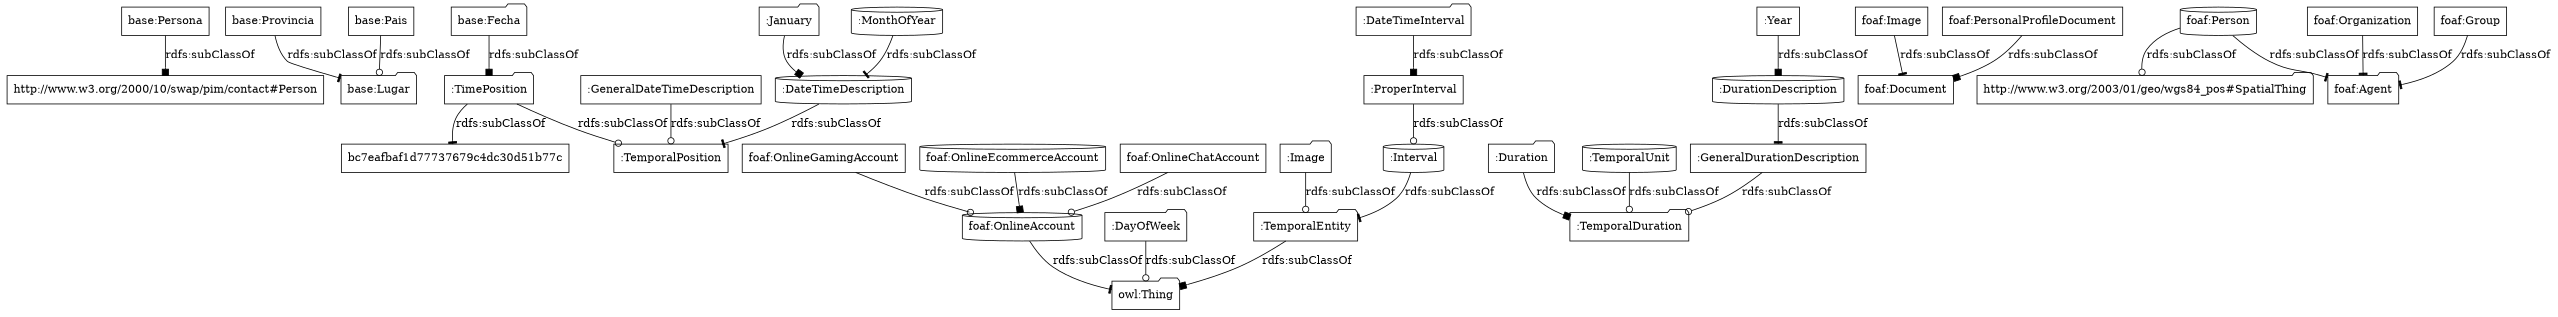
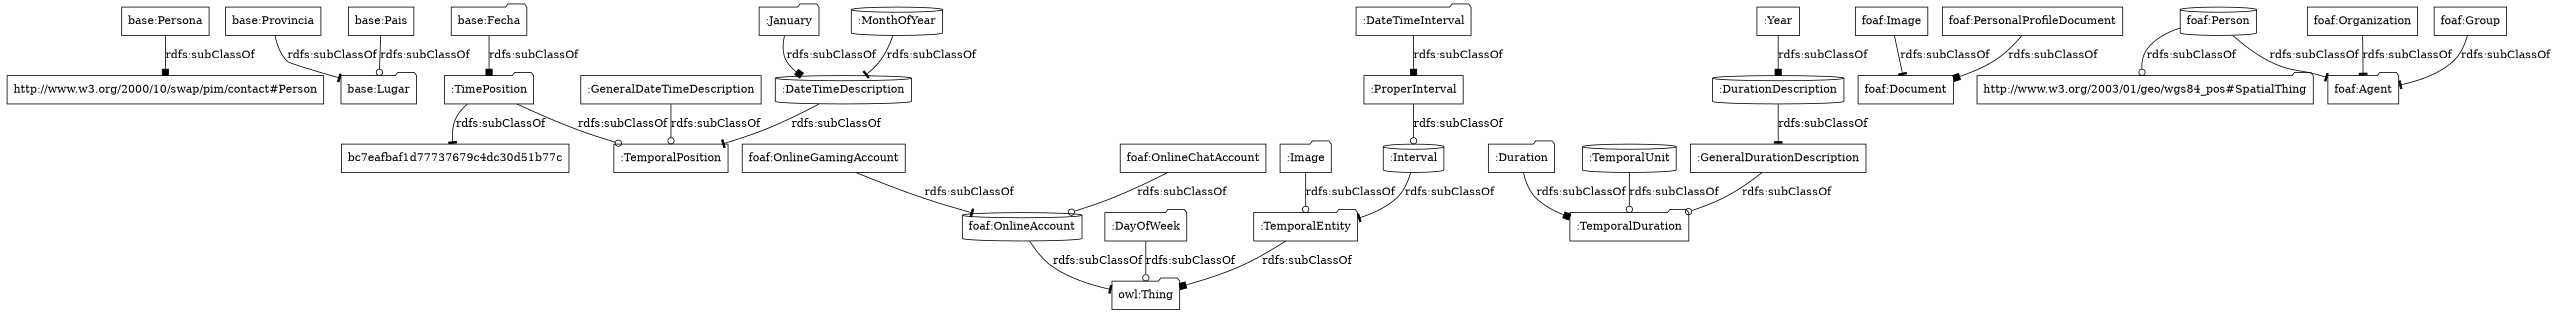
  digraph {
    rankdir=TB
    node [color=black shape=box]
    edge [arrowhead=tee]
    "base:Persona"
    "http://www.w3.org/2000/10/swap/pim/contact#Person"
    "base:Lugar" [shape=folder]
    "base:Provincia"
    "base:Fecha" [shape=folder]
    ":TimePosition" [shape=folder]
    ":TemporalPosition"
    bc7eafbaf1d77737679c4dc30d51b77c
    "base:Pais"
    ":GeneralDateTimeDescription"
    ":DateTimeInterval" [shape=folder]
    ":ProperInterval"
    ":Interval" [shape=cylinder]
    ":DurationDescription" [shape=cylinder]
    ":GeneralDurationDescription"
    ":TemporalDuration" [shape=folder]
    ":Duration" [shape=folder]
    ":January" [shape=folder]
    ":DateTimeDescription" [shape=cylinder]
    ":TemporalEntity" [shape=folder]
    "owl:Thing" [shape=folder]
    ":Year"
    ":MonthOfYear" [shape=cylinder]
    ":TemporalUnit" [shape=cylinder]
    n25 [label=":Image" shape=folder]
    ":DayOfWeek" [shape=folder]
    "foaf:Image"
    "foaf:Document"
    "foaf:OnlineAccount" [shape=cylinder]
    "foaf:Person" [shape=cylinder]
    "foaf:Agent" [shape=folder]
    "http://www.w3.org/2003/01/geo/wgs84_pos#SpatialThing" [shape=folder]
    "foaf:OnlineChatAccount"
    "foaf:PersonalProfileDocument"
    "foaf:OnlineGamingAccount"
    "foaf:Organization"
    "foaf:Group"
-   "foaf:OnlineEcommerceAccount" [shape=cylinder]
    "base:Persona" -> "http://www.w3.org/2000/10/swap/pim/contact#Person" [arrowhead=box label="rdfs:subClassOf"]
    "base:Provincia" -> "base:Lugar" [label="rdfs:subClassOf"]
    "base:Fecha" -> ":TimePosition" [arrowhead=box label="rdfs:subClassOf"]
    ":TimePosition" -> ":TemporalPosition" [arrowhead=odot label="rdfs:subClassOf"]
    ":TimePosition" -> bc7eafbaf1d77737679c4dc30d51b77c [label="rdfs:subClassOf"]
    "base:Pais" -> "base:Lugar" [arrowhead=odot label="rdfs:subClassOf"]
    ":GeneralDateTimeDescription" -> ":TemporalPosition" [arrowhead=odot label="rdfs:subClassOf"]
    ":DateTimeInterval" -> ":ProperInterval" [arrowhead=box label="rdfs:subClassOf"]
    ":ProperInterval" -> ":Interval" [arrowhead=odot label="rdfs:subClassOf"]
    ":Interval" -> ":TemporalEntity" [label="rdfs:subClassOf"]
    ":DurationDescription" -> ":GeneralDurationDescription" [label="rdfs:subClassOf"]
    ":GeneralDurationDescription" -> ":TemporalDuration" [arrowhead=odot label="rdfs:subClassOf"]
    ":Duration" -> ":TemporalDuration" [arrowhead=box label="rdfs:subClassOf"]
    ":January" -> ":DateTimeDescription" [arrowhead=box label="rdfs:subClassOf"]
    ":DateTimeDescription" -> ":TemporalPosition" [label="rdfs:subClassOf"]
    ":TemporalEntity" -> "owl:Thing" [arrowhead=box label="rdfs:subClassOf"]
    ":Year" -> ":DurationDescription" [arrowhead=box label="rdfs:subClassOf"]
    ":MonthOfYear" -> ":DateTimeDescription" [label="rdfs:subClassOf"]
    ":TemporalUnit" -> ":TemporalDuration" [arrowhead=odot label="rdfs:subClassOf"]
    n25 -> ":TemporalEntity" [arrowhead=odot label="rdfs:subClassOf"]
    ":DayOfWeek" -> "owl:Thing" [arrowhead=odot label="rdfs:subClassOf"]
    "foaf:Image" -> "foaf:Document" [label="rdfs:subClassOf"]
    "foaf:OnlineAccount" -> "owl:Thing" [label="rdfs:subClassOf"]
    "foaf:Person" -> "foaf:Agent" [label="rdfs:subClassOf"]
    "foaf:Person" -> "http://www.w3.org/2003/01/geo/wgs84_pos#SpatialThing" [arrowhead=odot label="rdfs:subClassOf"]
    "foaf:OnlineChatAccount" -> "foaf:OnlineAccount" [arrowhead=odot label="rdfs:subClassOf"]
    "foaf:PersonalProfileDocument" -> "foaf:Document" [arrowhead=box label="rdfs:subClassOf"]
-   "foaf:OnlineGamingAccount" -> "foaf:OnlineAccount" [arrowhead=odot label="rdfs:subClassOf"]
+   "foaf:OnlineGamingAccount" -> "foaf:OnlineAccount" [label="rdfs:subClassOf"]
    "foaf:Organization" -> "foaf:Agent" [label="rdfs:subClassOf"]
    "foaf:Group" -> "foaf:Agent" [label="rdfs:subClassOf"]
-   "foaf:OnlineEcommerceAccount" -> "foaf:OnlineAccount" [arrowhead=box label="rdfs:subClassOf"]
  }
